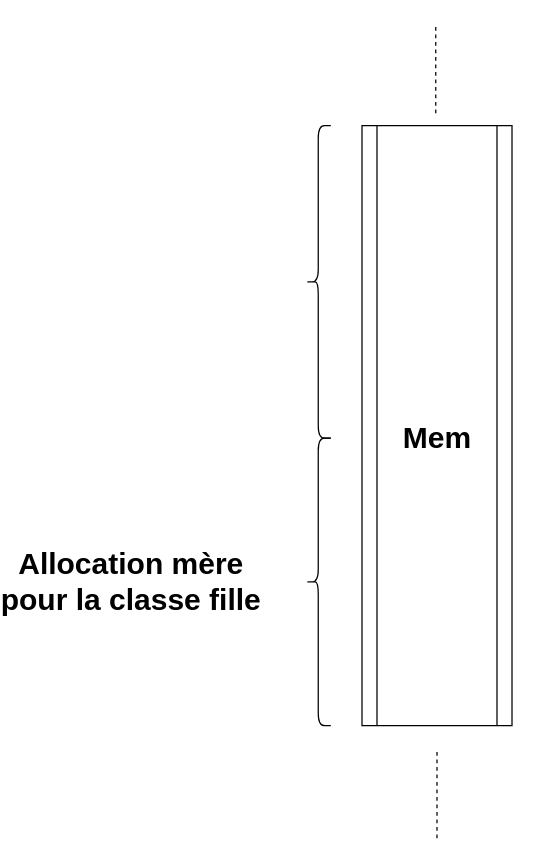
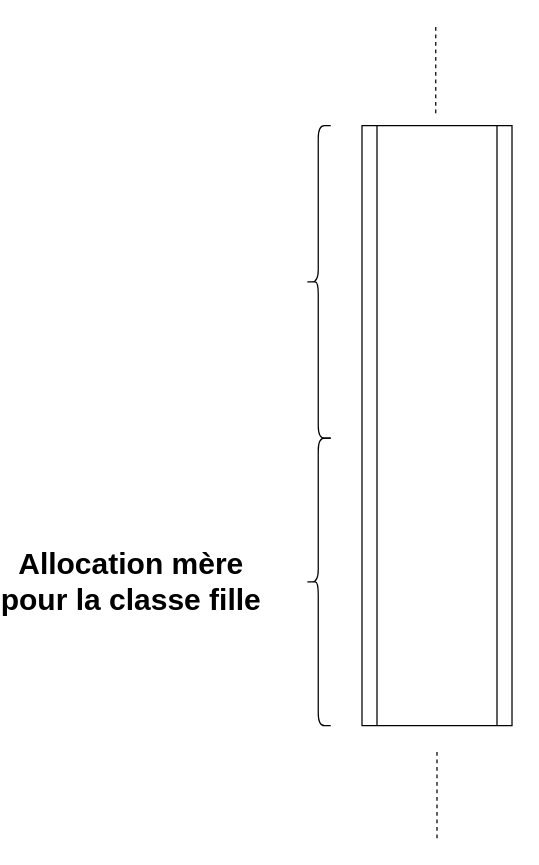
  <mxCell id="0" />
  <mxCell id="1" parent="0" />
  <mxCell id="2" value="" style="shape=curlyBracket;whiteSpace=wrap;html=1;rounded=1;" vertex="1" parent="1"><mxGeometry x="210" y="100" width="20" height="250" as="geometry" /></mxCell>
  <mxCell id="3" value="" style="shape=curlyBracket;whiteSpace=wrap;html=1;rounded=1;" vertex="1" parent="1"><mxGeometry x="210" y="350" width="20" height="230" as="geometry" /></mxCell>
  <mxCell id="4" value="" style="shape=process;whiteSpace=wrap;html=1;backgroundOutline=1;" vertex="1" parent="1"><mxGeometry x="255" y="100" width="120" height="480" as="geometry" /></mxCell>
  <mxCell id="5" value="&lt;div&gt;Allocation mère &lt;br&gt;&lt;/div&gt;&lt;div&gt;pour la classe fille&lt;/div&gt;" style="text;strokeColor=none;fillColor=none;html=1;fontSize=24;fontStyle=1;verticalAlign=middle;align=center;" vertex="1" parent="1"><mxGeometry x="20" y="445" width="100" height="40" as="geometry" /></mxCell>
- <mxCell id="6" value="Mem" style="text;strokeColor=none;fillColor=none;html=1;fontSize=24;fontStyle=1;verticalAlign=middle;align=center;" vertex="1" parent="1"><mxGeometry x="265" y="330" width="100" height="40" as="geometry" /></mxCell>
  <mxCell id="7" value="" style="endArrow=none;dashed=1;html=1;" edge="1" parent="1"><mxGeometry width="50" height="50" relative="1" as="geometry"><mxPoint x="315" y="670" as="sourcePoint" /><mxPoint x="315" y="600" as="targetPoint" /></mxGeometry></mxCell>
  <mxCell id="8" value="" style="endArrow=none;dashed=1;html=1;" edge="1" parent="1"><mxGeometry width="50" height="50" relative="1" as="geometry"><mxPoint x="314" y="90" as="sourcePoint" /><mxPoint x="314" y="20" as="targetPoint" /></mxGeometry></mxCell>
